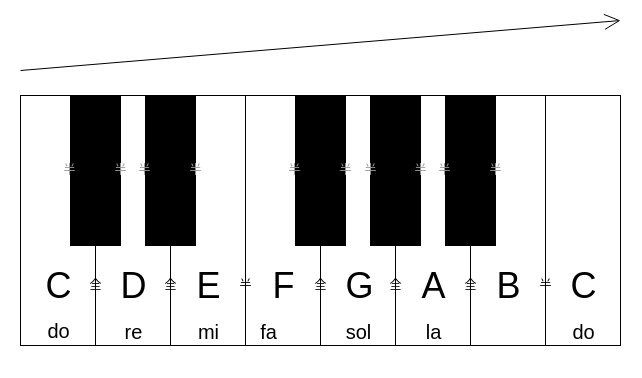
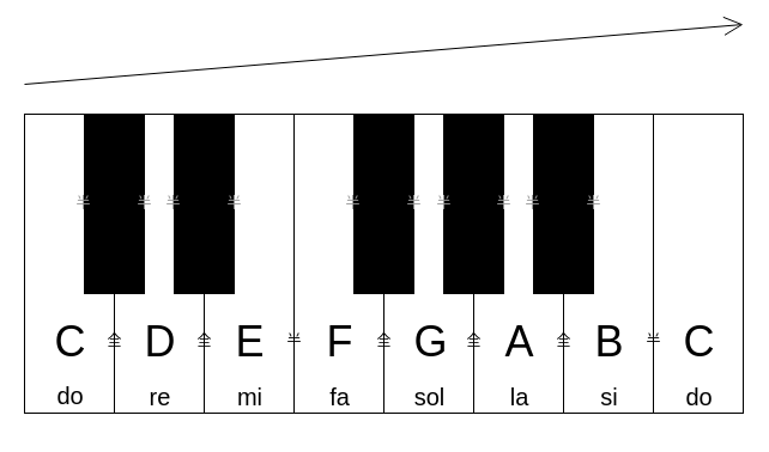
  <mxCell id="0" />
  <mxCell id="1" parent="0" />
  <mxCell id="2" value="" style="group" vertex="1" connectable="0" parent="1"><mxGeometry x="20" y="95" width="600" height="250" as="geometry" /></mxCell>
  <mxCell id="3" value="" style="rounded=0;whiteSpace=wrap;html=1;hachureGap=4;fillColor=#FFFFFF;strokeColor=#000000;" parent="2" vertex="1"><mxGeometry width="75" height="250" as="geometry" /></mxCell>
  <mxCell id="4" value="" style="rounded=0;whiteSpace=wrap;html=1;hachureGap=4;fillColor=#FFFFFF;strokeColor=#000000;" parent="2" vertex="1"><mxGeometry x="75" width="75" height="250" as="geometry" /></mxCell>
  <mxCell id="5" value="" style="rounded=0;whiteSpace=wrap;html=1;hachureGap=4;strokeColor=#000000;fillColor=#000000;" parent="2" vertex="1"><mxGeometry x="50" width="50" height="150" as="geometry" /></mxCell>
  <mxCell id="6" value="" style="rounded=0;whiteSpace=wrap;html=1;hachureGap=4;fillColor=#FFFFFF;strokeColor=#000000;" parent="2" vertex="1"><mxGeometry x="150" width="75" height="250" as="geometry" /></mxCell>
  <mxCell id="7" value="" style="rounded=0;whiteSpace=wrap;html=1;hachureGap=4;strokeColor=#000000;fillColor=#000000;" parent="2" vertex="1"><mxGeometry x="125" width="50" height="150" as="geometry" /></mxCell>
  <mxCell id="8" value="" style="rounded=0;whiteSpace=wrap;html=1;hachureGap=4;fillColor=#FFFFFF;strokeColor=#000000;" parent="2" vertex="1"><mxGeometry x="225" width="75" height="250" as="geometry" /></mxCell>
  <mxCell id="9" value="" style="rounded=0;whiteSpace=wrap;html=1;hachureGap=4;fillColor=#FFFFFF;strokeColor=#000000;" parent="2" vertex="1"><mxGeometry x="300" width="75" height="250" as="geometry" /></mxCell>
  <mxCell id="10" value="" style="rounded=0;whiteSpace=wrap;html=1;hachureGap=4;strokeColor=#000000;fillColor=#000000;" parent="2" vertex="1"><mxGeometry x="275" width="50" height="150" as="geometry" /></mxCell>
  <mxCell id="11" value="" style="rounded=0;whiteSpace=wrap;html=1;hachureGap=4;fillColor=#FFFFFF;strokeColor=#000000;" parent="2" vertex="1"><mxGeometry x="375" width="75" height="250" as="geometry" /></mxCell>
  <mxCell id="12" value="" style="rounded=0;whiteSpace=wrap;html=1;hachureGap=4;strokeColor=#000000;fillColor=#000000;" parent="2" vertex="1"><mxGeometry x="350" width="50" height="150" as="geometry" /></mxCell>
  <mxCell id="13" value="" style="rounded=0;whiteSpace=wrap;html=1;hachureGap=4;fillColor=#FFFFFF;strokeColor=#000000;" parent="2" vertex="1"><mxGeometry x="450" width="75" height="250" as="geometry" /></mxCell>
  <mxCell id="14" value="" style="rounded=0;whiteSpace=wrap;html=1;hachureGap=4;strokeColor=#000000;fillColor=#000000;" parent="2" vertex="1"><mxGeometry x="425" width="50" height="150" as="geometry" /></mxCell>
  <mxCell id="15" value="" style="rounded=0;whiteSpace=wrap;html=1;hachureGap=4;fillColor=#FFFFFF;strokeColor=#000000;" parent="2" vertex="1"><mxGeometry x="525" width="75" height="250" as="geometry" /></mxCell>
  <mxCell id="16" value="" style="group" vertex="1" connectable="0" parent="2"><mxGeometry x="25" y="210.5" width="562.5" height="50.5" as="geometry" /></mxCell>
  <mxCell id="17" value="do" style="text;html=1;align=center;verticalAlign=middle;resizable=0;points=[];autosize=1;strokeColor=none;fillColor=none;hachureGap=4;fontSize=20;fontColor=#000000;" parent="16" vertex="1"><mxGeometry y="12" width="25" height="25" as="geometry" /></mxCell>
  <mxCell id="18" value="re&lt;span style=&quot;color: rgba(0 , 0 , 0 , 0) ; font-family: monospace ; font-size: 0px&quot;&gt;%3CmxGraphModel%3E%3Croot%3E%3CmxCell%20id%3D%220%22%2F%3E%3CmxCell%20id%3D%221%22%20parent%3D%220%22%2F%3E%3CmxCell%20id%3D%222%22%20value%3D%22do%22%20style%3D%22text%3Bhtml%3D1%3Balign%3Dcenter%3BverticalAlign%3Dmiddle%3Bresizable%3D0%3Bpoints%3D%5B%5D%3Bautosize%3D1%3BstrokeColor%3Dnone%3BfillColor%3Dnone%3BhachureGap%3D4%3BfontSize%3D20%3BfontColor%3D%23000000%3B%22%20vertex%3D%221%22%20parent%3D%221%22%3E%3CmxGeometry%20x%3D%22125%22%20y%3D%22325%22%20width%3D%2225%22%20height%3D%2225%22%20as%3D%22geometry%22%2F%3E%3C%2FmxCell%3E%3C%2Froot%3E%3C%2FmxGraphModel%3EV&lt;/span&gt;&lt;span style=&quot;color: rgba(0 , 0 , 0 , 0) ; font-family: monospace ; font-size: 0px&quot;&gt;%3CmxGraphModel%3E%3Croot%3E%3CmxCell%20id%3D%220%22%2F%3E%3CmxCell%20id%3D%221%22%20parent%3D%220%22%2F%3E%3CmxCell%20id%3D%222%22%20value%3D%22do%22%20style%3D%22text%3Bhtml%3D1%3Balign%3Dcenter%3BverticalAlign%3Dmiddle%3Bresizable%3D0%3Bpoints%3D%5B%5D%3Bautosize%3D1%3BstrokeColor%3Dnone%3BfillColor%3Dnone%3BhachureGap%3D4%3BfontSize%3D20%3BfontColor%3D%23000000%3B%22%20vertex%3D%221%22%20parent%3D%221%22%3E%3CmxGeometry%20x%3D%22125%22%20y%3D%22325%22%20width%3D%2225%22%20height%3D%2225%22%20as%3D%22geometry%22%2F%3E%3C%2FmxCell%3E%3C%2Froot%3E%3C%2FmxGraphModel%3E&lt;/span&gt;" style="text;html=1;align=center;verticalAlign=middle;resizable=0;points=[];autosize=1;strokeColor=none;fillColor=none;hachureGap=4;fontSize=20;fontColor=#000000;" parent="16" vertex="1"><mxGeometry x="75" width="25" height="50" as="geometry" /></mxCell>
  <mxCell id="19" value="mi&lt;span style=&quot;color: rgba(0 , 0 , 0 , 0) ; font-family: monospace ; font-size: 0px&quot;&gt;%3CmxGraphModel%3E%3Croot%3E%3CmxCell%20id%3D%220%22%2F%3E%3CmxCell%20id%3D%221%22%20parent%3D%220%22%2F%3E%3CmxCell%20id%3D%222%22%20value%3D%22do%22%20style%3D%22text%3Bhtml%3D1%3Balign%3Dcenter%3BverticalAlign%3Dmiddle%3Bresizable%3D0%3Bpoints%3D%5B%5D%3Bautosize%3D1%3BstrokeColor%3Dnone%3BfillColor%3Dnone%3BhachureGap%3D4%3BfontSize%3D20%3BfontColor%3D%23000000%3B%22%20vertex%3D%221%22%20parent%3D%221%22%3E%3CmxGeometry%20x%3D%22125%22%20y%3D%22325%22%20width%3D%2225%22%20height%3D%2225%22%20as%3D%22geometry%22%2F%3E%3C%2FmxCell%3E%3C%2Froot%3E%3C%2FmxGraphModel%3E&lt;/span&gt;" style="text;html=1;align=center;verticalAlign=middle;resizable=0;points=[];autosize=1;strokeColor=none;fillColor=none;hachureGap=4;fontSize=20;fontColor=#000000;" parent="16" vertex="1"><mxGeometry x="150" width="25" height="50" as="geometry" /></mxCell>
- <mxCell id="20" value="fa" style="text;html=1;align=center;verticalAlign=middle;resizable=0;points=[];autosize=1;strokeColor=none;fillColor=none;hachureGap=4;fontSize=20;fontColor=#000000;" parent="16" vertex="1"><mxGeometry x="210" y="12.5" width="25" height="25" as="geometry" /></mxCell>
+ <mxCell id="20" value="fa" style="text;html=1;align=center;verticalAlign=middle;resizable=0;points=[];autosize=1;strokeColor=none;fillColor=none;hachureGap=4;fontSize=20;fontColor=#000000;" parent="16" vertex="1"><mxGeometry x="225" y="12.5" width="25" height="25" as="geometry" /></mxCell>
  <mxCell id="21" value="sol&lt;span style=&quot;color: rgba(0 , 0 , 0 , 0) ; font-family: monospace ; font-size: 0px&quot;&gt;%3CmxGraphModel%3E%3Croot%3E%3CmxCell%20id%3D%220%22%2F%3E%3CmxCell%20id%3D%221%22%20parent%3D%220%22%2F%3E%3CmxCell%20id%3D%222%22%20value%3D%22do%22%20style%3D%22text%3Bhtml%3D1%3Balign%3Dcenter%3BverticalAlign%3Dmiddle%3Bresizable%3D0%3Bpoints%3D%5B%5D%3Bautosize%3D1%3BstrokeColor%3Dnone%3BfillColor%3Dnone%3BhachureGap%3D4%3BfontSize%3D20%3BfontColor%3D%23000000%3B%22%20vertex%3D%221%22%20parent%3D%221%22%3E%3CmxGeometry%20x%3D%22125%22%20y%3D%22325%22%20width%3D%2225%22%20height%3D%2225%22%20as%3D%22geometry%22%2F%3E%3C%2FmxCell%3E%3C%2Froot%3E%3C%2FmxGraphModel%3E&lt;/span&gt;" style="text;html=1;align=center;verticalAlign=middle;resizable=0;points=[];autosize=1;strokeColor=none;fillColor=none;hachureGap=4;fontSize=20;fontColor=#000000;" parent="16" vertex="1"><mxGeometry x="288" y="0.5" width="50" height="50" as="geometry" /></mxCell>
  <mxCell id="22" value="la&lt;span style=&quot;color: rgba(0 , 0 , 0 , 0) ; font-family: monospace ; font-size: 0px&quot;&gt;%3CmxGraphModel%3E%3Croot%3E%3CmxCell%20id%3D%220%22%2F%3E%3CmxCell%20id%3D%221%22%20parent%3D%220%22%2F%3E%3CmxCell%20id%3D%222%22%20value%3D%22do%22%20style%3D%22text%3Bhtml%3D1%3Balign%3Dcenter%3BverticalAlign%3Dmiddle%3Bresizable%3D0%3Bpoints%3D%5B%5D%3Bautosize%3D1%3BstrokeColor%3Dnone%3BfillColor%3Dnone%3BhachureGap%3D4%3BfontSize%3D20%3BfontColor%3D%23000000%3B%22%20vertex%3D%221%22%20parent%3D%221%22%3E%3CmxGeometry%20x%3D%22125%22%20y%3D%22325%22%20width%3D%2225%22%20height%3D%2225%22%20as%3D%22geometry%22%2F%3E%3C%2FmxCell%3E%3C%2Froot%3E%3C%2FmxGraphModel%3E&lt;/span&gt;" style="text;html=1;align=center;verticalAlign=middle;resizable=0;points=[];autosize=1;strokeColor=none;fillColor=none;hachureGap=4;fontSize=20;fontColor=#000000;" parent="16" vertex="1"><mxGeometry x="375" y="0.5" width="25" height="50" as="geometry" /></mxCell>
+ <mxCell id="23" value="si" style="text;html=1;align=center;verticalAlign=middle;resizable=0;points=[];autosize=1;strokeColor=none;fillColor=none;hachureGap=4;fontSize=20;fontColor=#000000;" parent="16" vertex="1"><mxGeometry x="450.5" y="13" width="25" height="25" as="geometry" /></mxCell>
  <mxCell id="24" value="do" style="text;html=1;align=center;verticalAlign=middle;resizable=0;points=[];autosize=1;strokeColor=none;fillColor=none;hachureGap=4;fontSize=20;fontColor=#000000;" parent="16" vertex="1"><mxGeometry x="525" y="13" width="25" height="25" as="geometry" /></mxCell>
  <mxCell id="25" value="" style="group" vertex="1" connectable="0" parent="2"><mxGeometry x="12.5" y="165" width="575" height="50" as="geometry" /></mxCell>
  <mxCell id="26" value="C" style="text;html=1;align=center;verticalAlign=middle;resizable=0;points=[];autosize=1;strokeColor=none;fillColor=none;hachureGap=4;fontSize=36;fontColor=#000000;" parent="25" vertex="1"><mxGeometry width="50" height="50" as="geometry" /></mxCell>
  <mxCell id="27" value="D" style="text;html=1;align=center;verticalAlign=middle;resizable=0;points=[];autosize=1;strokeColor=none;fillColor=none;hachureGap=4;fontSize=36;fontColor=#000000;" parent="25" vertex="1"><mxGeometry x="75" width="50" height="50" as="geometry" /></mxCell>
  <mxCell id="28" value="E" style="text;html=1;align=center;verticalAlign=middle;resizable=0;points=[];autosize=1;strokeColor=none;fillColor=none;hachureGap=4;fontSize=36;fontColor=#000000;" parent="25" vertex="1"><mxGeometry x="163" width="25" height="50" as="geometry" /></mxCell>
  <mxCell id="29" value="F" style="text;html=1;align=center;verticalAlign=middle;resizable=0;points=[];autosize=1;strokeColor=none;fillColor=none;hachureGap=4;fontSize=36;fontColor=#000000;" parent="25" vertex="1"><mxGeometry x="238" width="25" height="50" as="geometry" /></mxCell>
  <mxCell id="30" value="G" style="text;html=1;align=center;verticalAlign=middle;resizable=0;points=[];autosize=1;strokeColor=none;fillColor=none;hachureGap=4;fontSize=36;fontColor=#000000;" parent="25" vertex="1"><mxGeometry x="301.5" width="50" height="50" as="geometry" /></mxCell>
  <mxCell id="31" value="A" style="text;html=1;align=center;verticalAlign=middle;resizable=0;points=[];autosize=1;strokeColor=none;fillColor=none;hachureGap=4;fontSize=36;fontColor=#000000;" parent="25" vertex="1"><mxGeometry x="388" width="25" height="50" as="geometry" /></mxCell>
  <mxCell id="32" value="B" style="text;html=1;align=center;verticalAlign=middle;resizable=0;points=[];autosize=1;strokeColor=none;fillColor=none;hachureGap=4;fontSize=36;fontColor=#000000;" parent="25" vertex="1"><mxGeometry x="463" width="25" height="50" as="geometry" /></mxCell>
  <mxCell id="33" value="C" style="text;html=1;align=center;verticalAlign=middle;resizable=0;points=[];autosize=1;strokeColor=none;fillColor=none;hachureGap=4;fontSize=36;fontColor=#000000;" parent="25" vertex="1"><mxGeometry x="525" width="50" height="50" as="geometry" /></mxCell>
  <mxCell id="34" value="" style="group" vertex="1" connectable="0" parent="2"><mxGeometry x="62.5" y="177.5" width="474.5" height="25" as="geometry" /></mxCell>
  <mxCell id="35" value="全" style="text;html=1;align=center;verticalAlign=middle;resizable=0;points=[];autosize=1;strokeColor=none;fillColor=none;hachureGap=4;fontColor=#000000;" vertex="1" parent="34"><mxGeometry x="300" width="25" height="25" as="geometry" /></mxCell>
  <mxCell id="36" value="全" style="text;html=1;align=center;verticalAlign=middle;resizable=0;points=[];autosize=1;strokeColor=none;fillColor=none;hachureGap=4;fontColor=#000000;" vertex="1" parent="34"><mxGeometry x="375" width="25" height="25" as="geometry" /></mxCell>
  <mxCell id="37" value="全" style="text;html=1;align=center;verticalAlign=middle;resizable=0;points=[];autosize=1;strokeColor=none;fillColor=none;hachureGap=4;fontColor=#000000;" vertex="1" parent="34"><mxGeometry x="225" width="25" height="25" as="geometry" /></mxCell>
  <mxCell id="38" value="半" style="text;html=1;align=center;verticalAlign=middle;resizable=0;points=[];autosize=1;strokeColor=none;fillColor=none;hachureGap=4;fontColor=#000000;" vertex="1" parent="34"><mxGeometry x="149.5" width="25" height="25" as="geometry" /></mxCell>
  <mxCell id="39" value="全" style="text;html=1;align=center;verticalAlign=middle;resizable=0;points=[];autosize=1;strokeColor=none;fillColor=none;hachureGap=4;fontColor=#000000;" vertex="1" parent="34"><mxGeometry x="75" width="25" height="25" as="geometry" /></mxCell>
  <mxCell id="40" value="全" style="text;html=1;align=center;verticalAlign=middle;resizable=0;points=[];autosize=1;strokeColor=none;fillColor=none;hachureGap=4;fontColor=#000000;" vertex="1" parent="34"><mxGeometry width="25" height="25" as="geometry" /></mxCell>
  <mxCell id="41" value="半" style="text;html=1;align=center;verticalAlign=middle;resizable=0;points=[];autosize=1;strokeColor=none;fillColor=none;hachureGap=4;fontColor=#000000;" vertex="1" parent="34"><mxGeometry x="449.5" width="25" height="25" as="geometry" /></mxCell>
  <mxCell id="42" value="" style="group" vertex="1" connectable="0" parent="2"><mxGeometry x="36.5" y="62.5" width="450.5" height="25" as="geometry" /></mxCell>
  <mxCell id="43" value="半" style="text;html=1;align=center;verticalAlign=middle;resizable=0;points=[];autosize=1;strokeColor=none;fillColor=none;hachureGap=4;fontColor=#999999;" vertex="1" parent="42"><mxGeometry width="25" height="25" as="geometry" /></mxCell>
  <mxCell id="44" value="半" style="text;html=1;align=center;verticalAlign=middle;resizable=0;points=[];autosize=1;strokeColor=none;fillColor=none;hachureGap=4;fontColor=#999999;" vertex="1" parent="42"><mxGeometry x="50.5" width="25" height="25" as="geometry" /></mxCell>
  <mxCell id="45" value="半" style="text;html=1;align=center;verticalAlign=middle;resizable=0;points=[];autosize=1;strokeColor=none;fillColor=none;hachureGap=4;fontColor=#999999;" vertex="1" parent="42"><mxGeometry x="74.5" width="25" height="25" as="geometry" /></mxCell>
  <mxCell id="46" value="半" style="text;html=1;align=center;verticalAlign=middle;resizable=0;points=[];autosize=1;strokeColor=none;fillColor=none;hachureGap=4;fontColor=#999999;" vertex="1" parent="42"><mxGeometry x="125.5" width="25" height="25" as="geometry" /></mxCell>
  <mxCell id="47" value="半" style="text;html=1;align=center;verticalAlign=middle;resizable=0;points=[];autosize=1;strokeColor=none;fillColor=none;hachureGap=4;fontColor=#999999;" vertex="1" parent="42"><mxGeometry x="224.5" width="25" height="25" as="geometry" /></mxCell>
  <mxCell id="48" value="半" style="text;html=1;align=center;verticalAlign=middle;resizable=0;points=[];autosize=1;strokeColor=none;fillColor=none;hachureGap=4;fontColor=#999999;" vertex="1" parent="42"><mxGeometry x="275.5" width="25" height="25" as="geometry" /></mxCell>
  <mxCell id="49" value="半" style="text;html=1;align=center;verticalAlign=middle;resizable=0;points=[];autosize=1;strokeColor=none;fillColor=none;hachureGap=4;fontColor=#999999;" vertex="1" parent="42"><mxGeometry x="300.5" width="25" height="25" as="geometry" /></mxCell>
  <mxCell id="50" value="半" style="text;html=1;align=center;verticalAlign=middle;resizable=0;points=[];autosize=1;strokeColor=none;fillColor=none;hachureGap=4;fontColor=#999999;" vertex="1" parent="42"><mxGeometry x="350.5" width="25" height="25" as="geometry" /></mxCell>
  <mxCell id="51" value="半" style="text;html=1;align=center;verticalAlign=middle;resizable=0;points=[];autosize=1;strokeColor=none;fillColor=none;hachureGap=4;fontColor=#999999;" vertex="1" parent="42"><mxGeometry x="374.5" width="25" height="25" as="geometry" /></mxCell>
  <mxCell id="52" value="半" style="text;html=1;align=center;verticalAlign=middle;resizable=0;points=[];autosize=1;strokeColor=none;fillColor=none;hachureGap=4;fontColor=#999999;" vertex="1" parent="42"><mxGeometry x="425.5" width="25" height="25" as="geometry" /></mxCell>
  <mxCell id="53" value="" style="orthogonalLoop=1;jettySize=auto;html=1;rounded=0;fontColor=#999999;endArrow=open;startSize=14;endSize=14;sourcePerimeterSpacing=8;targetPerimeterSpacing=8;" edge="1" parent="1"><mxGeometry width="120" relative="1" as="geometry"><mxPoint x="20" y="70" as="sourcePoint" /><mxPoint x="620" y="20" as="targetPoint" /></mxGeometry></mxCell>
